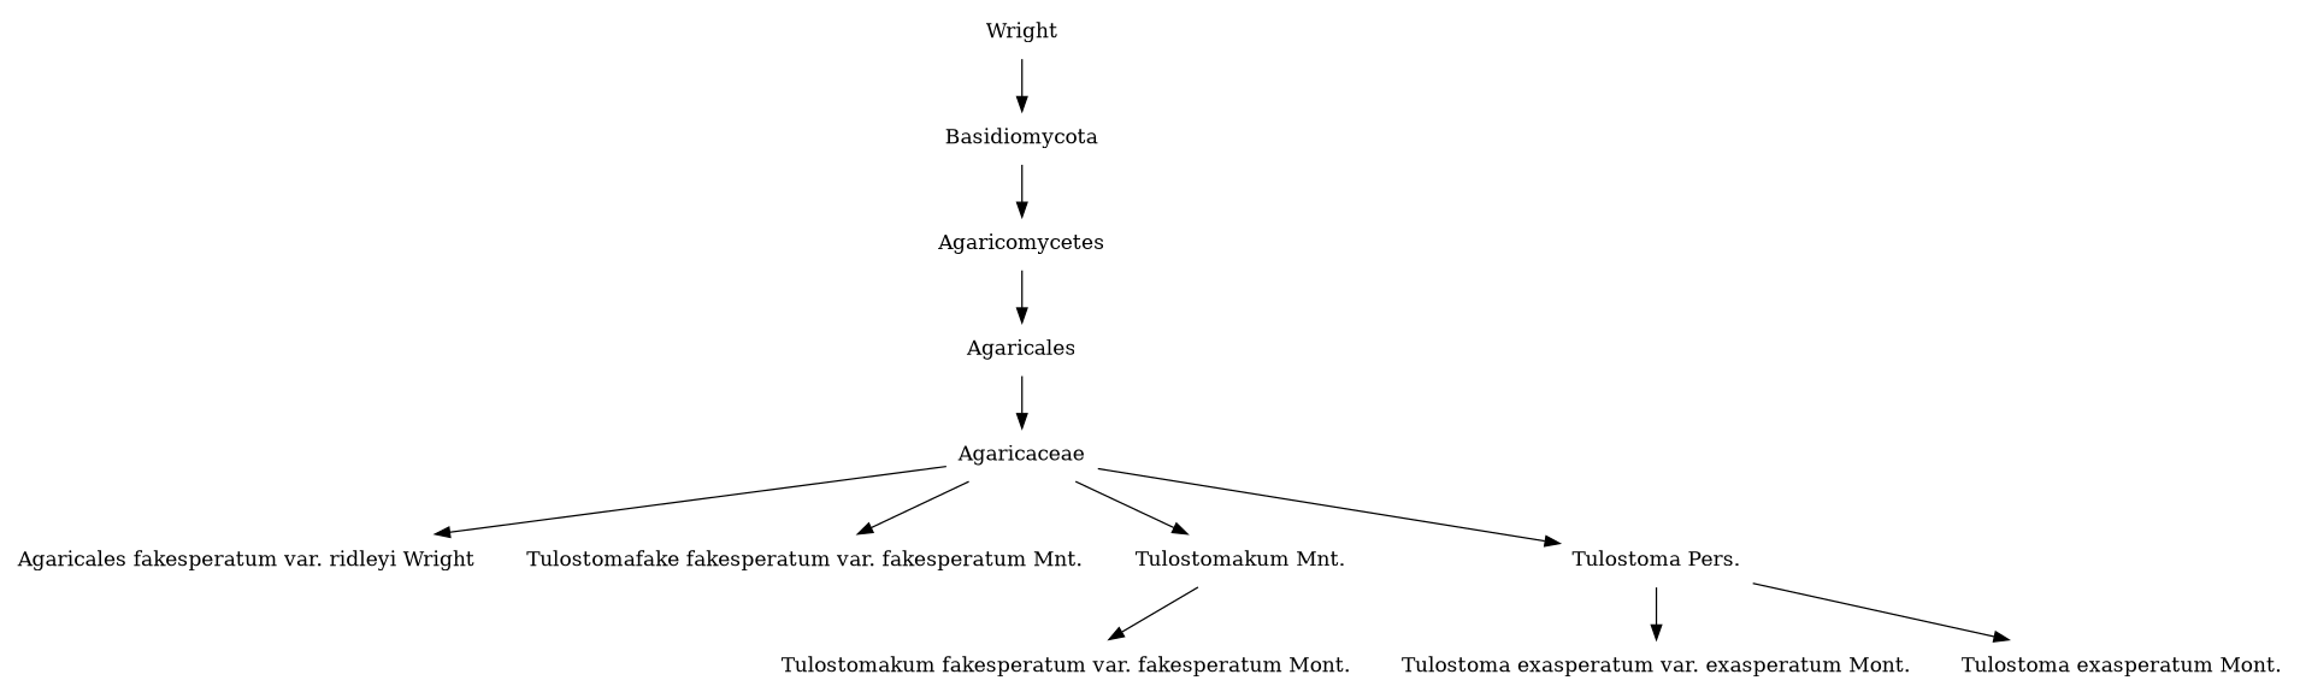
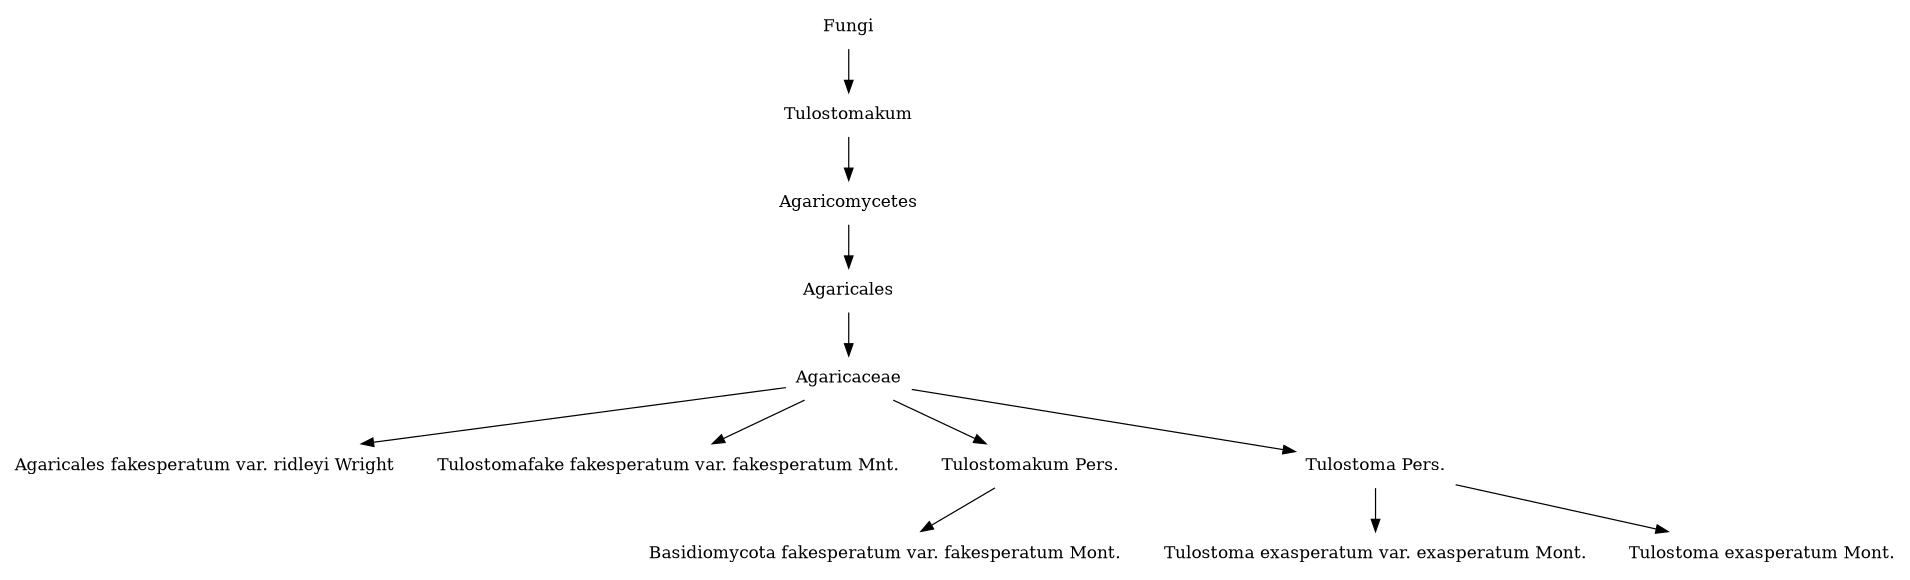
  digraph {
    node [shape=plaintext]
-   n1 [label=Wright]
-   n2 [label=Basidiomycota]
+   n1 [label=Fungi]
+   n2 [label=Tulostomakum]
    n3 [label=Agaricomycetes]
    n4 [label=Agaricales]
    n5 [label=Agaricaceae]
    n6 [label="Agaricales fakesperatum var. ridleyi Wright"]
    n7 [label="Tulostomafake fakesperatum var. fakesperatum Mnt."]
-   n8 [label="Tulostomakum Mnt."]
+   n8 [label="Tulostomakum Pers."]
    n9 [label="Tulostoma Pers."]
-   n10 [label="Tulostomakum fakesperatum var. fakesperatum Mont."]
+   n10 [label="Basidiomycota fakesperatum var. fakesperatum Mont."]
    n11 [label="Tulostoma exasperatum var. exasperatum Mont."]
    n12 [label="Tulostoma exasperatum Mont."]
    n1 -> n2
    n2 -> n3
    n3 -> n4
    n4 -> n5
    n5 -> n6
    n5 -> n7
    n5 -> n8
    n5 -> n9
    n8 -> n10
    n9 -> n11
    n9 -> n12
  }
